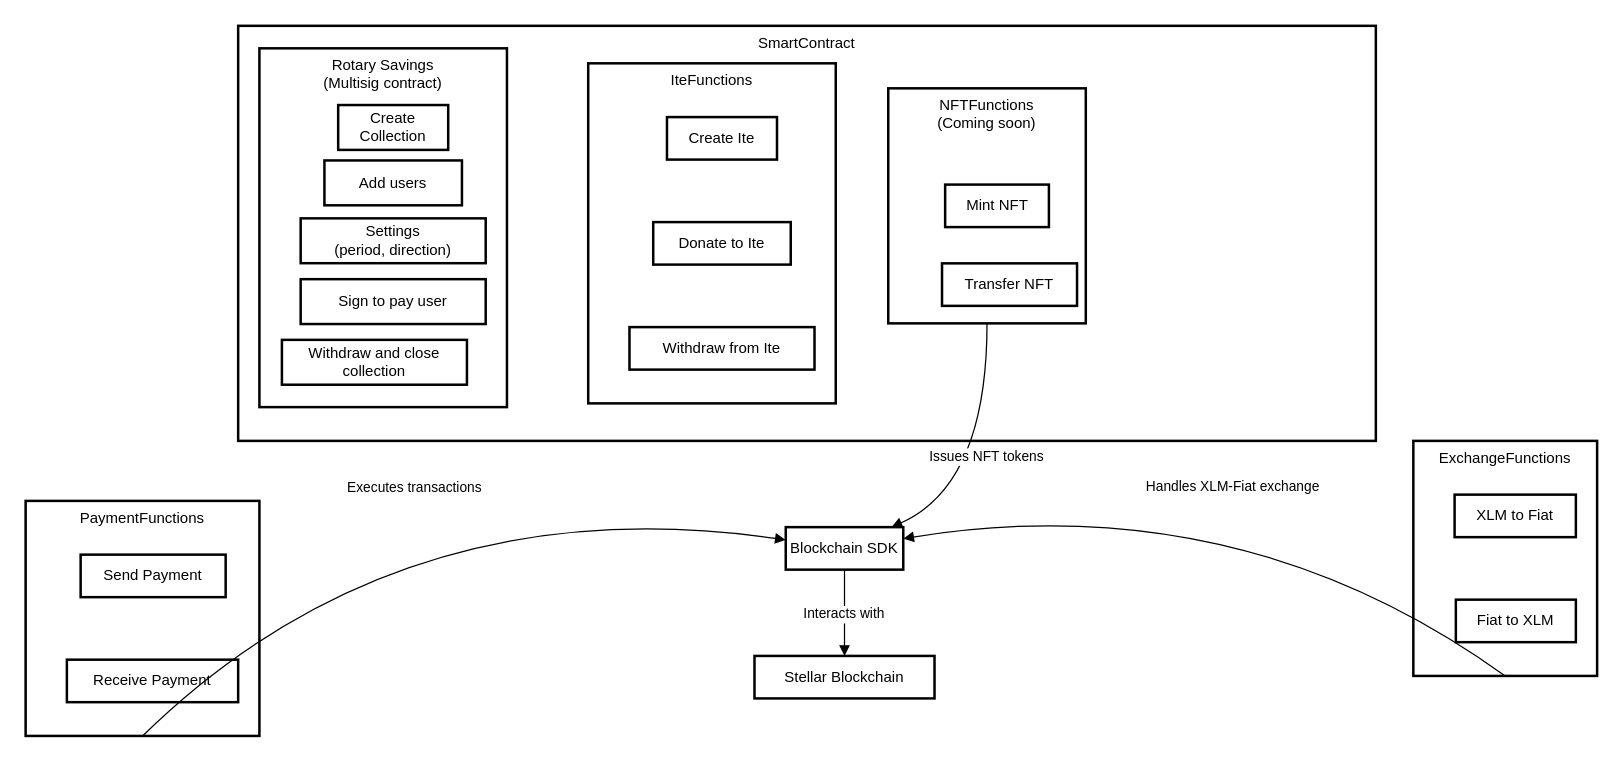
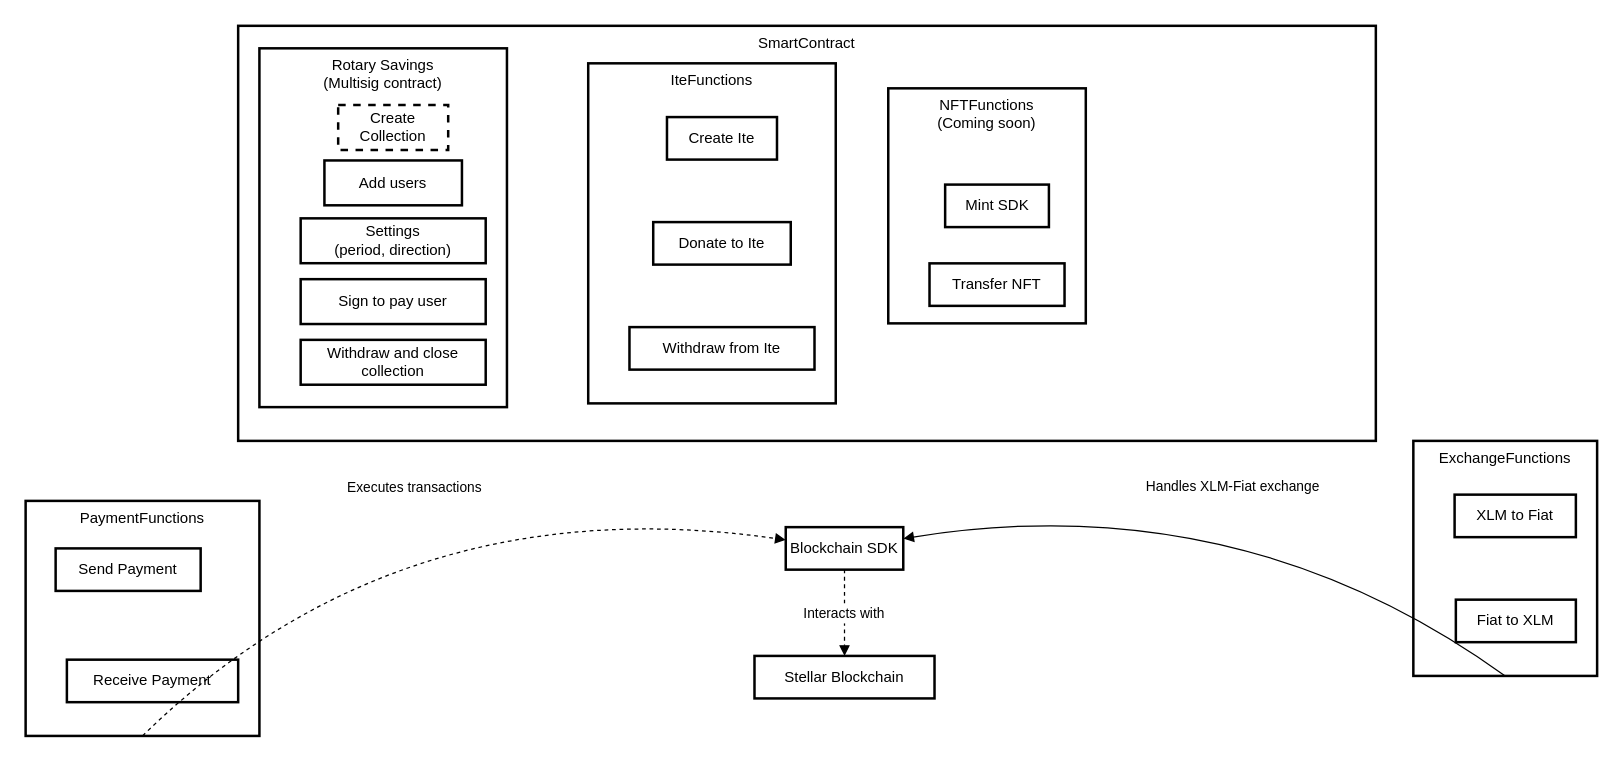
  <mxCell id="0" />
  <mxCell id="1" parent="0" />
  <mxCell id="2" value="SmartContract" style="whiteSpace=wrap;strokeWidth=2;verticalAlign=top;" parent="1" vertex="1"><mxGeometry x="190" y="20" width="910" height="332" as="geometry" /></mxCell>
  <mxCell id="3" value="PaymentFunctions" style="whiteSpace=wrap;strokeWidth=2;verticalAlign=top;" parent="1" vertex="1"><mxGeometry x="20" y="400" width="187" height="188" as="geometry" /></mxCell>
- <mxCell id="4" value="Send Payment" style="whiteSpace=wrap;strokeWidth=2;" parent="3" vertex="1"><mxGeometry x="44" y="43" width="116" height="34" as="geometry" /></mxCell>
+ <mxCell id="4" value="Send Payment" style="whiteSpace=wrap;strokeWidth=2;" parent="3" vertex="1"><mxGeometry x="24" y="38" width="116" height="34" as="geometry" /></mxCell>
  <mxCell id="5" value="Receive Payment" style="whiteSpace=wrap;strokeWidth=2;" parent="3" vertex="1"><mxGeometry x="33" y="127" width="137" height="34" as="geometry" /></mxCell>
  <mxCell id="6" value="IteFunctions" style="whiteSpace=wrap;strokeWidth=2;verticalAlign=top;" parent="1" vertex="1"><mxGeometry x="470" y="50" width="198" height="272" as="geometry" /></mxCell>
  <mxCell id="7" value="Create Ite" style="whiteSpace=wrap;strokeWidth=2;" parent="6" vertex="1"><mxGeometry x="63" y="43" width="88" height="34" as="geometry" /></mxCell>
  <mxCell id="8" value="Donate to Ite" style="whiteSpace=wrap;strokeWidth=2;" parent="6" vertex="1"><mxGeometry x="52" y="127" width="110" height="34" as="geometry" /></mxCell>
  <mxCell id="9" value="Withdraw from Ite" style="whiteSpace=wrap;strokeWidth=2;" parent="6" vertex="1"><mxGeometry x="33" y="211" width="148" height="34" as="geometry" /></mxCell>
  <mxCell id="10" value="NFTFunctions&#10;(Coming soon)" style="whiteSpace=wrap;strokeWidth=2;verticalAlign=top;" parent="1" vertex="1"><mxGeometry x="710" y="70" width="158" height="188" as="geometry" /></mxCell>
- <mxCell id="11" value="Mint NFT" style="whiteSpace=wrap;strokeWidth=2;fontStyle=0" parent="10" vertex="1"><mxGeometry x="45.5" y="77" width="83" height="34" as="geometry" /></mxCell>
- <mxCell id="12" value="Transfer NFT" style="whiteSpace=wrap;strokeWidth=2;" parent="10" vertex="1"><mxGeometry x="43" y="140" width="108" height="34" as="geometry" /></mxCell>
+ <mxCell id="11" value="Mint SDK" style="whiteSpace=wrap;strokeWidth=2;fontStyle=0" parent="10" vertex="1"><mxGeometry x="45.5" y="77" width="83" height="34" as="geometry" /></mxCell>
+ <mxCell id="12" value="Transfer NFT" style="whiteSpace=wrap;strokeWidth=2;" parent="10" vertex="1"><mxGeometry x="33" y="140" width="108" height="34" as="geometry" /></mxCell>
  <mxCell id="13" value="ExchangeFunctions" style="whiteSpace=wrap;strokeWidth=2;verticalAlign=top;" parent="1" vertex="1"><mxGeometry x="1130" y="352" width="147" height="188" as="geometry" /></mxCell>
  <mxCell id="14" value="XLM to Fiat" style="whiteSpace=wrap;strokeWidth=2;" parent="13" vertex="1"><mxGeometry x="33" y="43" width="97" height="34" as="geometry" /></mxCell>
  <mxCell id="15" value="Fiat to XLM" style="whiteSpace=wrap;strokeWidth=2;" parent="13" vertex="1"><mxGeometry x="34" y="127" width="96" height="34" as="geometry" /></mxCell>
  <mxCell id="16" value="Blockchain SDK" style="whiteSpace=wrap;strokeWidth=2;" parent="1" vertex="1"><mxGeometry x="628" y="421" width="94" height="34" as="geometry" /></mxCell>
  <mxCell id="17" value="Stellar Blockchain" style="whiteSpace=wrap;strokeWidth=2;" parent="1" vertex="1"><mxGeometry x="603" y="524" width="144" height="34" as="geometry" /></mxCell>
- <mxCell id="18" value="Interacts with" style="curved=1;startArrow=none;endArrow=block;exitX=0.5;exitY=1;entryX=0.5;entryY=0;rounded=0;" parent="1" source="16" target="17" edge="1"><mxGeometry relative="1" as="geometry"><Array as="points" /></mxGeometry></mxCell>
- <mxCell id="19" value="Executes transactions" style="curved=1;startArrow=none;endArrow=block;exitX=0.5;exitY=1;entryX=0;entryY=0.3;rounded=0;" parent="1" source="3" target="16" edge="1"><mxGeometry relative="1" as="geometry"><Array as="points"><mxPoint x="319" y="387" /></Array></mxGeometry></mxCell>
- <mxCell id="20" value="Issues NFT tokens" style="curved=1;startArrow=none;endArrow=block;exitX=0.5;exitY=1;entryX=0.9;entryY=0;rounded=0;" parent="1" source="10" target="16" edge="1"><mxGeometry relative="1" as="geometry"><Array as="points"><mxPoint x="789" y="387" /></Array></mxGeometry></mxCell>
+ <mxCell id="18" value="Interacts with" style="curved=1;startArrow=none;endArrow=block;exitX=0.5;exitY=1;entryX=0.5;entryY=0;rounded=0;dashed=1;" parent="1" source="16" target="17" edge="1"><mxGeometry relative="1" as="geometry"><Array as="points" /></mxGeometry></mxCell>
+ <mxCell id="19" value="Executes transactions" style="curved=1;startArrow=none;endArrow=block;exitX=0.5;exitY=1;entryX=0;entryY=0.3;rounded=0;dashed=1;" parent="1" source="3" target="16" edge="1"><mxGeometry relative="1" as="geometry"><Array as="points"><mxPoint x="319" y="387" /></Array></mxGeometry></mxCell>
  <mxCell id="21" value="Handles XLM-Fiat exchange" style="curved=1;startArrow=none;endArrow=block;exitX=0.5;exitY=1;entryX=1;entryY=0.27;rounded=0;" parent="1" source="13" target="16" edge="1"><mxGeometry relative="1" as="geometry"><Array as="points"><mxPoint x="991" y="387" /></Array></mxGeometry></mxCell>
  <mxCell id="22" value="Rotary Savings&#10;(Multisig contract)" style="whiteSpace=wrap;strokeWidth=2;verticalAlign=top;" vertex="1" parent="1"><mxGeometry x="207" y="38" width="198" height="287" as="geometry" /></mxCell>
- <mxCell id="23" value="Create Collection" style="whiteSpace=wrap;strokeWidth=2;" vertex="1" parent="22"><mxGeometry x="63" y="45.371" width="88" height="35.875" as="geometry" /></mxCell>
+ <mxCell id="23" value="Create Collection" style="whiteSpace=wrap;strokeWidth=2;dashed=1;" vertex="1" parent="22"><mxGeometry x="63" y="45.371" width="88" height="35.875" as="geometry" /></mxCell>
  <mxCell id="24" value="Add users" style="whiteSpace=wrap;strokeWidth=2;" vertex="1" parent="22"><mxGeometry x="52" y="89.688" width="110" height="35.875" as="geometry" /></mxCell>
  <mxCell id="25" value="Settings&#10;(period, direction)" style="whiteSpace=wrap;strokeWidth=2;" vertex="1" parent="22"><mxGeometry x="33" y="136.005" width="148" height="35.875" as="geometry" /></mxCell>
  <mxCell id="26" value="Sign to pay user" style="whiteSpace=wrap;strokeWidth=2;" vertex="1" parent="22"><mxGeometry x="33" y="184.651" width="148" height="35.875" as="geometry" /></mxCell>
- <mxCell id="27" value="Withdraw and close collection" style="whiteSpace=wrap;strokeWidth=2;" vertex="1" parent="22"><mxGeometry x="18" y="233.188" width="148" height="35.875" as="geometry" /></mxCell>
+ <mxCell id="27" value="Withdraw and close collection" style="whiteSpace=wrap;strokeWidth=2;" vertex="1" parent="22"><mxGeometry x="33" y="233.188" width="148" height="35.875" as="geometry" /></mxCell>
